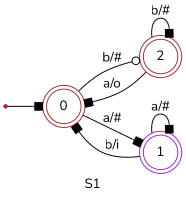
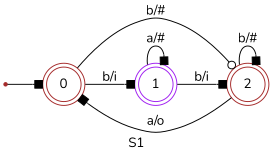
  digraph {
    fontname=Nunito
    label=S1
    rankdir=LR
    node [color=brown fontname=Nunito shape=doublecircle]
    edge [arrowhead=box fontname=Nunito]
    init0 [shape=point]
    0
    2
    1 [color=purple]
    init0 -> 0
    0 -> 2 [arrowhead=odot label="b/#"]
-   0 -> 1 [label="a/#"]
+   0 -> 1 [label="b/i"]
    2 -> 0 [label="a/o"]
    2 -> 2 [label="b/#"]
-   1 -> 0 [label="b/i"]
+   1 -> 2 [label="b/i"]
    1 -> 1 [label="a/#"]
  }
